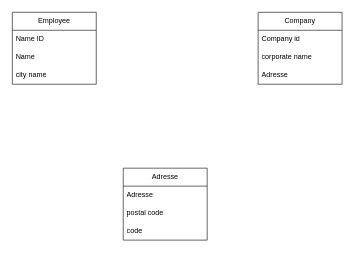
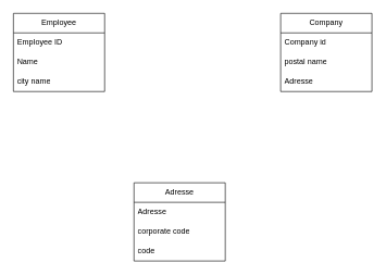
  <mxCell id="0" />
  <mxCell id="1" parent="0" />
  <mxCell id="2" value="Employee" style="swimlane;fontStyle=0;childLayout=stackLayout;horizontal=1;startSize=30;horizontalStack=0;resizeParent=1;resizeParentMax=0;resizeLast=0;collapsible=1;marginBottom=0;whiteSpace=wrap;html=1;" vertex="1" parent="1"><mxGeometry x="20" y="20" width="140" height="120" as="geometry" /></mxCell>
- <mxCell id="3" value="Name ID" style="text;strokeColor=none;fillColor=none;align=left;verticalAlign=middle;spacingLeft=4;spacingRight=4;overflow=hidden;points=[[0,0.5],[1,0.5]];portConstraint=eastwest;rotatable=0;whiteSpace=wrap;html=1;" vertex="1" parent="2"><mxGeometry y="30" width="140" height="30" as="geometry" /></mxCell>
+ <mxCell id="3" value="EmpIoyee ID" style="text;strokeColor=none;fillColor=none;align=left;verticalAlign=middle;spacingLeft=4;spacingRight=4;overflow=hidden;points=[[0,0.5],[1,0.5]];portConstraint=eastwest;rotatable=0;whiteSpace=wrap;html=1;" vertex="1" parent="2"><mxGeometry y="30" width="140" height="30" as="geometry" /></mxCell>
  <mxCell id="4" value="Name&amp;nbsp;" style="text;strokeColor=none;fillColor=none;align=left;verticalAlign=middle;spacingLeft=4;spacingRight=4;overflow=hidden;points=[[0,0.5],[1,0.5]];portConstraint=eastwest;rotatable=0;whiteSpace=wrap;html=1;" vertex="1" parent="2"><mxGeometry y="60" width="140" height="30" as="geometry" /></mxCell>
  <mxCell id="5" value="city name" style="text;strokeColor=none;fillColor=none;align=left;verticalAlign=middle;spacingLeft=4;spacingRight=4;overflow=hidden;points=[[0,0.5],[1,0.5]];portConstraint=eastwest;rotatable=0;whiteSpace=wrap;html=1;" vertex="1" parent="2"><mxGeometry y="90" width="140" height="30" as="geometry" /></mxCell>
  <mxCell id="6" value="Company" style="swimlane;fontStyle=0;childLayout=stackLayout;horizontal=1;startSize=30;horizontalStack=0;resizeParent=1;resizeParentMax=0;resizeLast=0;collapsible=1;marginBottom=0;whiteSpace=wrap;html=1;" vertex="1" parent="1"><mxGeometry x="430" y="20" width="140" height="120" as="geometry" /></mxCell>
  <mxCell id="7" value="Company id" style="text;strokeColor=none;fillColor=none;align=left;verticalAlign=middle;spacingLeft=4;spacingRight=4;overflow=hidden;points=[[0,0.5],[1,0.5]];portConstraint=eastwest;rotatable=0;whiteSpace=wrap;html=1;" vertex="1" parent="6"><mxGeometry y="30" width="140" height="30" as="geometry" /></mxCell>
- <mxCell id="8" value="corporate name" style="text;strokeColor=none;fillColor=none;align=left;verticalAlign=middle;spacingLeft=4;spacingRight=4;overflow=hidden;points=[[0,0.5],[1,0.5]];portConstraint=eastwest;rotatable=0;whiteSpace=wrap;html=1;" vertex="1" parent="6"><mxGeometry y="60" width="140" height="30" as="geometry" /></mxCell>
+ <mxCell id="8" value="postal name" style="text;strokeColor=none;fillColor=none;align=left;verticalAlign=middle;spacingLeft=4;spacingRight=4;overflow=hidden;points=[[0,0.5],[1,0.5]];portConstraint=eastwest;rotatable=0;whiteSpace=wrap;html=1;" vertex="1" parent="6"><mxGeometry y="60" width="140" height="30" as="geometry" /></mxCell>
  <mxCell id="9" value="Adresse" style="text;strokeColor=none;fillColor=none;align=left;verticalAlign=middle;spacingLeft=4;spacingRight=4;overflow=hidden;points=[[0,0.5],[1,0.5]];portConstraint=eastwest;rotatable=0;whiteSpace=wrap;html=1;" vertex="1" parent="6"><mxGeometry y="90" width="140" height="30" as="geometry" /></mxCell>
  <mxCell id="10" value="Adresse" style="swimlane;fontStyle=0;childLayout=stackLayout;horizontal=1;startSize=30;horizontalStack=0;resizeParent=1;resizeParentMax=0;resizeLast=0;collapsible=1;marginBottom=0;whiteSpace=wrap;html=1;" vertex="1" parent="1"><mxGeometry x="205" y="280" width="140" height="120" as="geometry" /></mxCell>
  <mxCell id="11" value="Adresse" style="text;strokeColor=none;fillColor=none;align=left;verticalAlign=middle;spacingLeft=4;spacingRight=4;overflow=hidden;points=[[0,0.5],[1,0.5]];portConstraint=eastwest;rotatable=0;whiteSpace=wrap;html=1;" vertex="1" parent="10"><mxGeometry y="30" width="140" height="30" as="geometry" /></mxCell>
- <mxCell id="12" value="postal code" style="text;strokeColor=none;fillColor=none;align=left;verticalAlign=middle;spacingLeft=4;spacingRight=4;overflow=hidden;points=[[0,0.5],[1,0.5]];portConstraint=eastwest;rotatable=0;whiteSpace=wrap;html=1;" vertex="1" parent="10"><mxGeometry y="60" width="140" height="30" as="geometry" /></mxCell>
+ <mxCell id="12" value="corporate code" style="text;strokeColor=none;fillColor=none;align=left;verticalAlign=middle;spacingLeft=4;spacingRight=4;overflow=hidden;points=[[0,0.5],[1,0.5]];portConstraint=eastwest;rotatable=0;whiteSpace=wrap;html=1;" vertex="1" parent="10"><mxGeometry y="60" width="140" height="30" as="geometry" /></mxCell>
  <mxCell id="13" value="code" style="text;strokeColor=none;fillColor=none;align=left;verticalAlign=middle;spacingLeft=4;spacingRight=4;overflow=hidden;points=[[0,0.5],[1,0.5]];portConstraint=eastwest;rotatable=0;whiteSpace=wrap;html=1;" vertex="1" parent="10"><mxGeometry y="90" width="140" height="30" as="geometry" /></mxCell>
